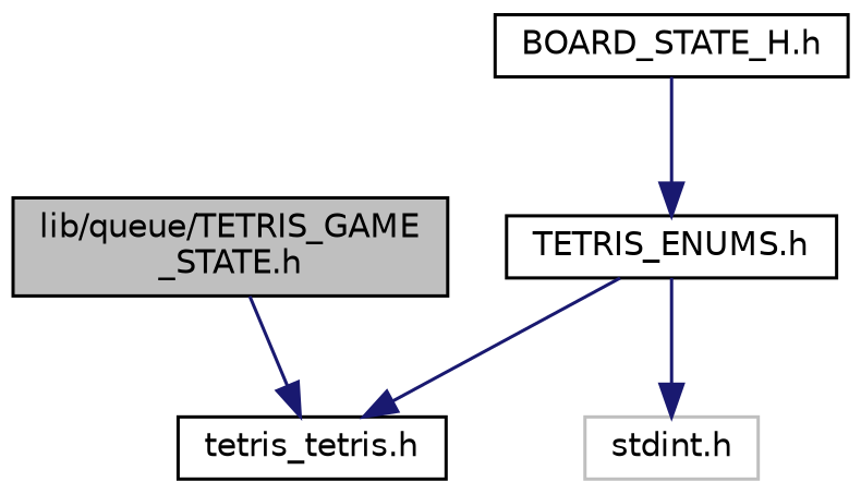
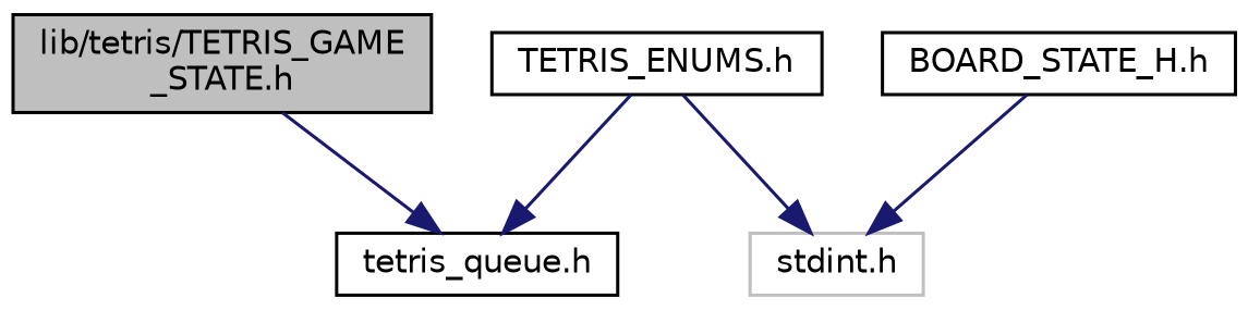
  digraph {
    node [color=black fillcolor=white fontname=Helvetica fontsize=10 shape=record style=filled]
    edge [color=midnightblue fontname=Helvetica fontsize=10 labelfontname=Helvetica labelfontsize=10 style=solid]
-   n1 [fillcolor=grey75 fontcolor=black height=0.2 label="lib/queue/TETRIS_GAME\l_STATE.h" width=0.4]
-   n2 [height=0.2 label="tetris_tetris.h" width=0.4]
+   n1 [fillcolor=grey75 fontcolor=black height=0.2 label="lib/tetris/TETRIS_GAME\l_STATE.h" width=0.4]
+   n2 [height=0.2 label="tetris_queue.h" width=0.4]
    n3 [height=0.2 label="BOARD_STATE_H.h" width=0.4]
    n4 [height=0.2 label="TETRIS_ENUMS.h" width=0.4]
    n5 [color=grey75 height=0.2 label="stdint.h" width=0.4]
    n1 -> n2
-   n3 -> n4
+   n3 -> n5
    n4 -> n2
    n4 -> n5
  }
